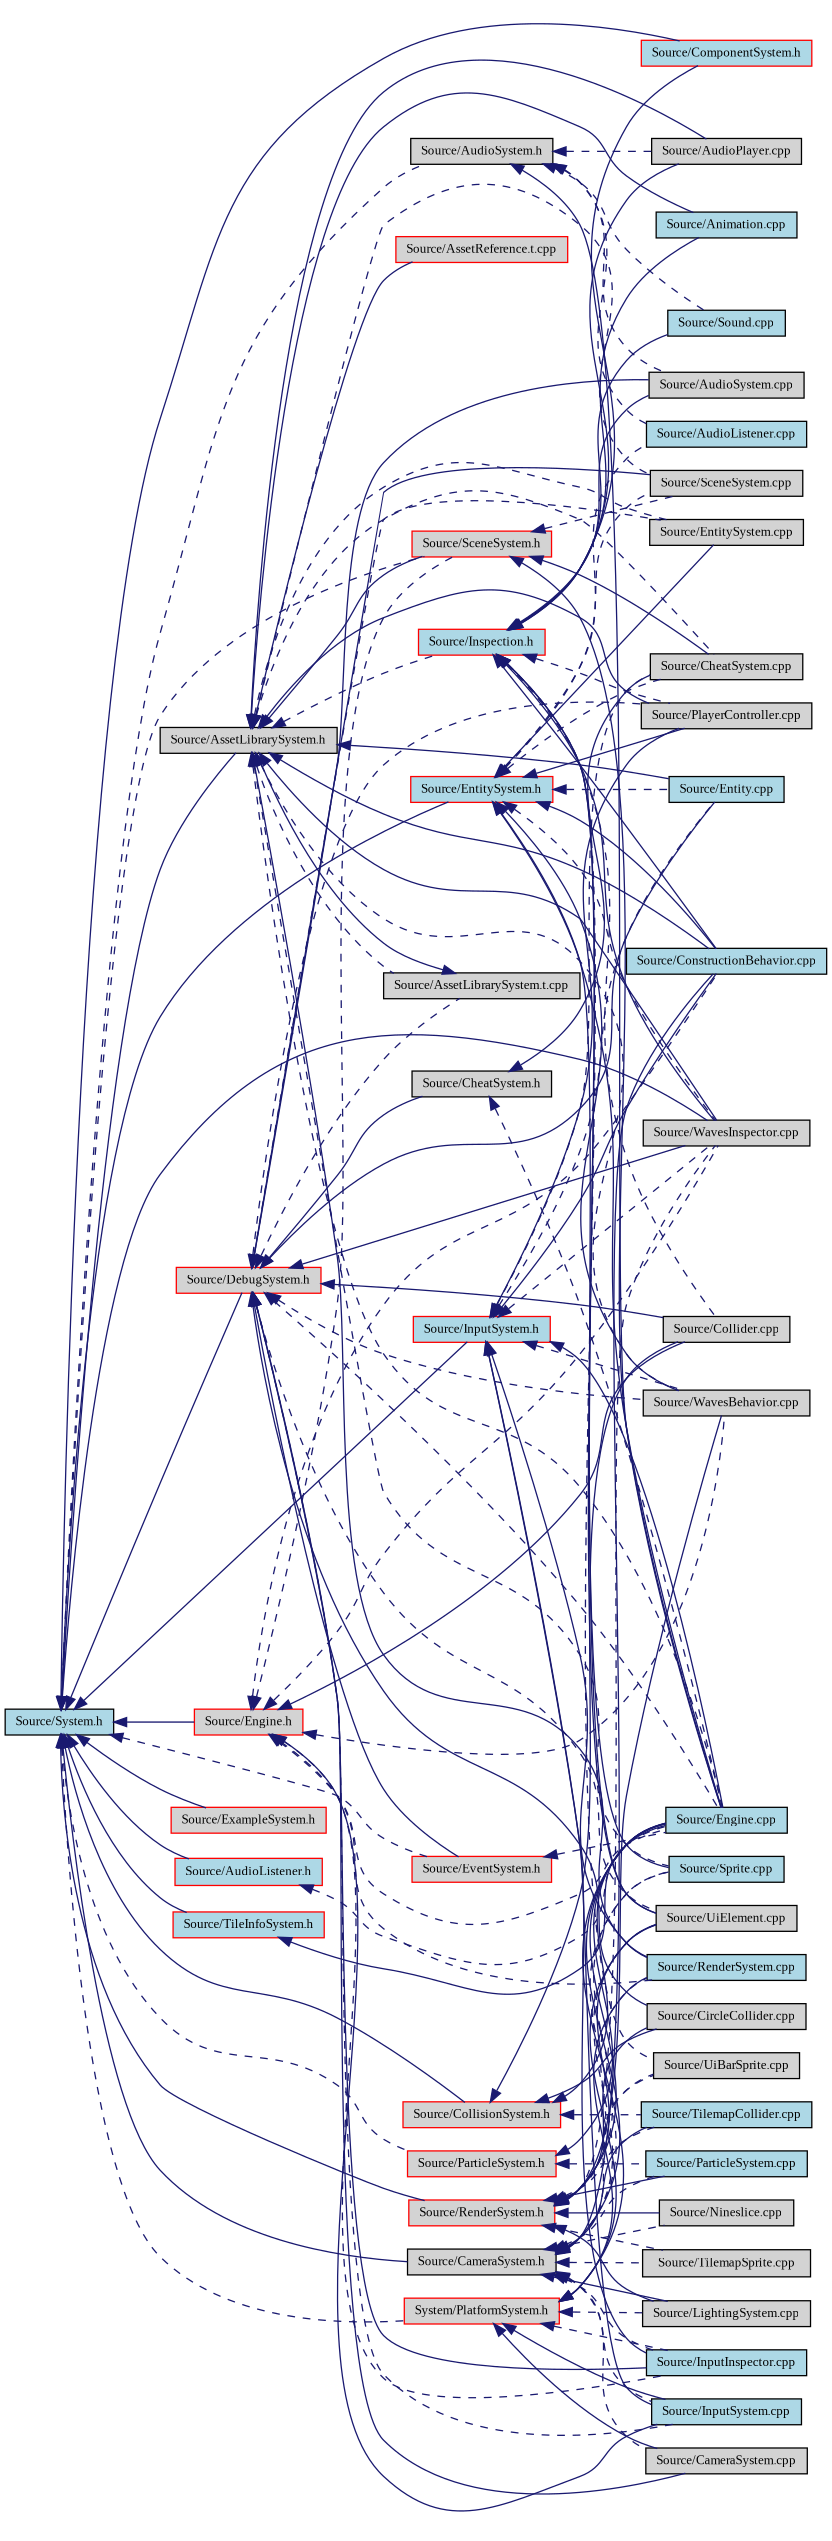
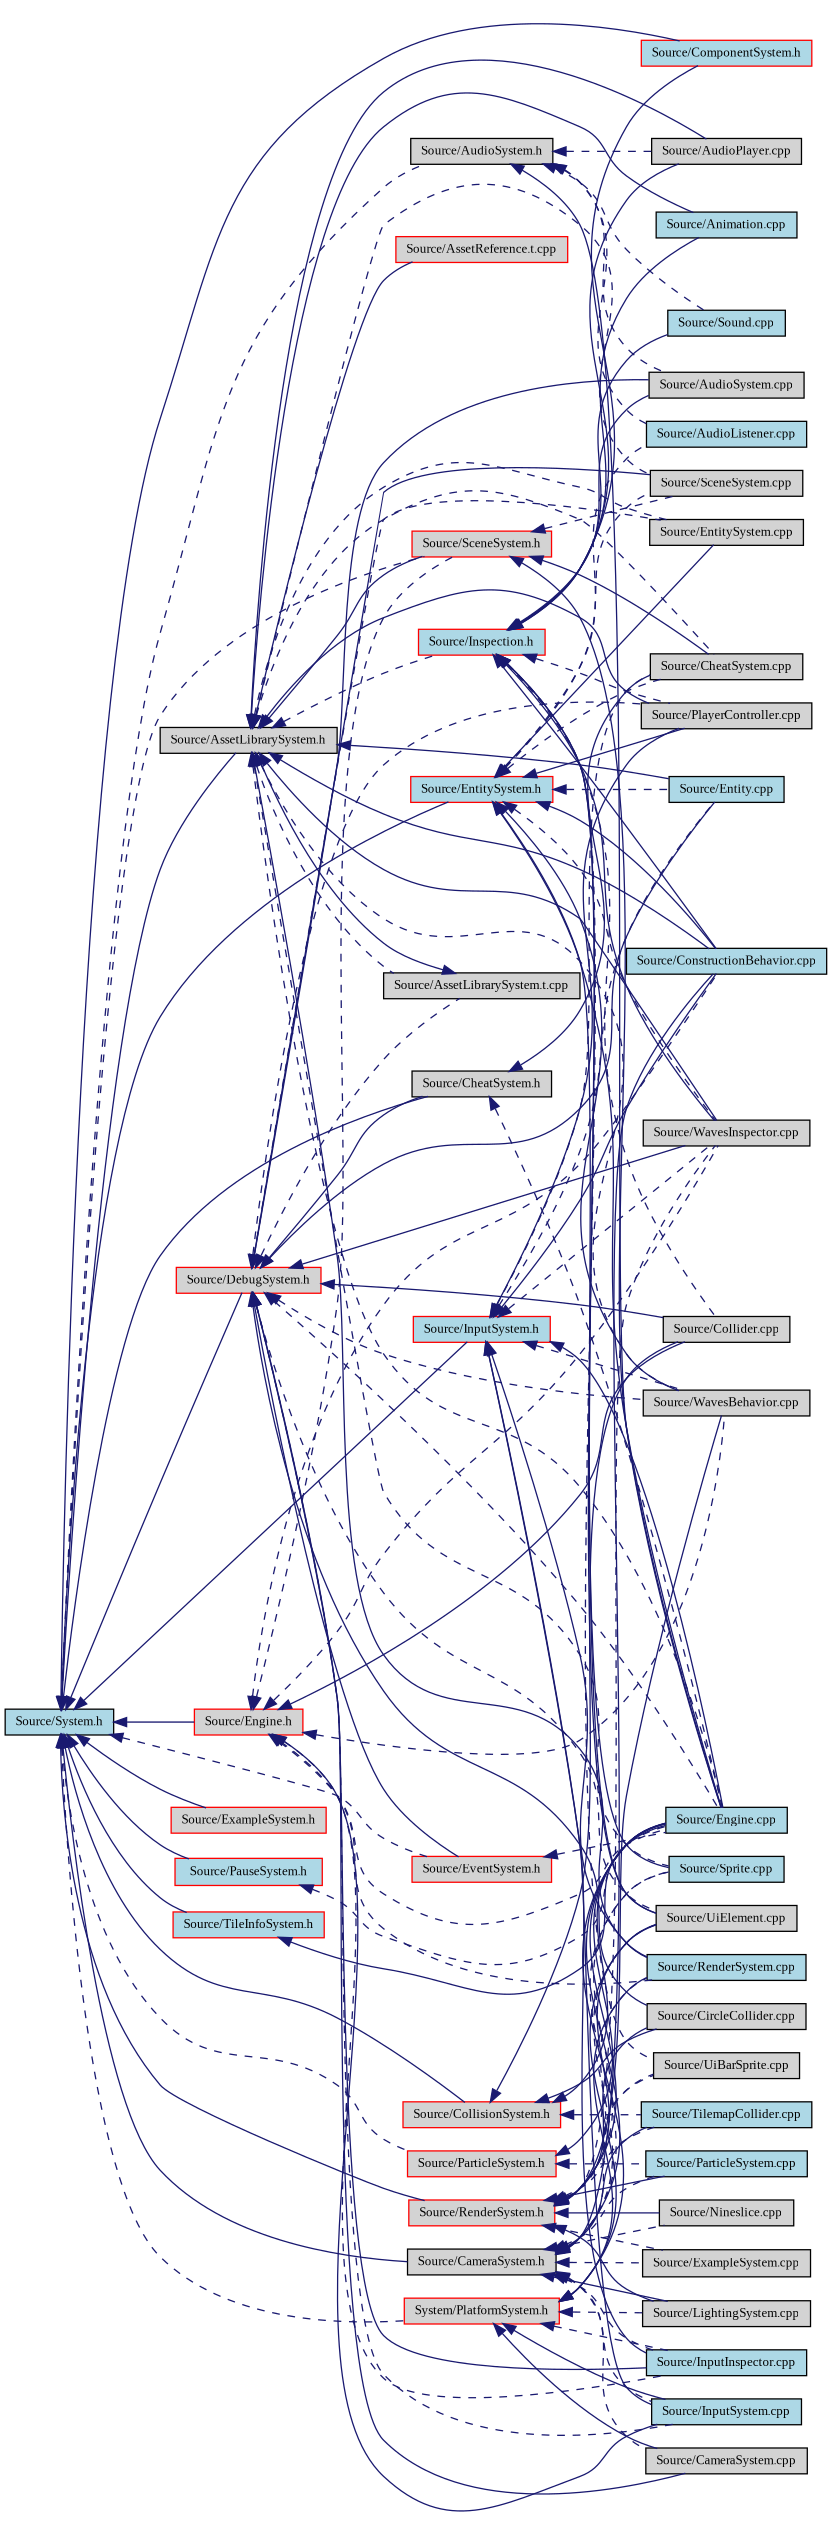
  digraph {
    fontname="Liberation Serif"
    rankdir=LR
    node [color=black fillcolor=lightgrey fontname="Liberation Serif" fontsize=10 shape=record style=filled]
    edge [color=midnightblue dir=back fontname="Liberation Serif" fontsize=10 labelfontname=Helvetica labelfontsize=10 style=solid]
    n1 [fillcolor=lightblue fontcolor=black height=0.2 label="Source/System.h" width=0.4]
    n2 [height=0.2 label="Source/AssetLibrarySystem.h" width=0.4]
    n3 [color=red fillcolor=lightblue height=0.2 label="Source/ComponentSystem.h" width=0.4]
    n4 [color=red height=0.2 label="Source/SceneSystem.h" width=0.4]
    n5 [height=0.2 label="Source/AudioSystem.h" width=0.4]
    n6 [height=0.2 label="Source/CameraSystem.h" width=0.4]
    n7 [height=0.2 label="Source/CheatSystem.h" width=0.4]
    n8 [color=red height=0.2 label="Source/CollisionSystem.h" width=0.4]
    n9 [color=red height=0.2 label="Source/DebugSystem.h" width=0.4]
    n10 [color=red height=0.2 label="Source/EventSystem.h" width=0.4]
    n11 [color=red height=0.2 label="Source/Engine.h" width=0.4]
    n12 [color=red fillcolor=lightblue height=0.2 label="Source/EntitySystem.h" width=0.4]
    n13 [color=red height=0.2 label="Source/ExampleSystem.h" width=0.4]
    n14 [color=red fillcolor=lightblue height=0.2 label="Source/InputSystem.h" width=0.4]
    n15 [color=red height=0.2 label="Source/ParticleSystem.h" width=0.4]
-   n16 [color=red fillcolor=lightblue height=0.2 label="Source/AudioListener.h" width=0.4]
+   n16 [color=red fillcolor=lightblue height=0.2 label="Source/PauseSystem.h" width=0.4]
    n17 [color=red height=0.2 label="System/PlatformSystem.h" width=0.4]
    n18 [color=red height=0.2 label="Source/RenderSystem.h" width=0.4]
    n19 [color=red fillcolor=lightblue height=0.2 label="Source/TileInfoSystem.h" width=0.4]
    n20 [fillcolor=lightblue height=0.2 label="Source/Animation.cpp" width=0.4]
    n21 [height=0.2 label="Source/AssetLibrarySystem.t.cpp" width=0.4]
    n22 [color=red height=0.2 label="Source/AssetReference.t.cpp" width=0.4]
    n23 [height=0.2 label="Source/AudioPlayer.cpp" width=0.4]
    n24 [height=0.2 label="Source/CheatSystem.cpp" width=0.4]
    n25 [fillcolor=lightblue height=0.2 label="Source/ConstructionBehavior.cpp" width=0.4]
    n26 [fillcolor=lightblue height=0.2 label="Source/Engine.cpp" width=0.4]
    n27 [fillcolor=lightblue height=0.2 label="Source/Entity.cpp" width=0.4]
    n28 [height=0.2 label="Source/EntitySystem.cpp" width=0.4]
    n29 [color=red fillcolor=lightblue height=0.2 label="Source/Inspection.h" width=0.4]
    n30 [height=0.2 label="Source/PlayerController.cpp" width=0.4]
    n31 [fillcolor=lightblue height=0.2 label="Source/Sprite.cpp" width=0.4]
    n32 [height=0.2 label="Source/WavesInspector.cpp" width=0.4]
    n33 [fillcolor=lightblue height=0.2 label="Source/RenderSystem.cpp" width=0.4]
    n34 [height=0.2 label="Source/SceneSystem.cpp" width=0.4]
    n35 [height=0.2 label="Source/WavesBehavior.cpp" width=0.4]
    n36 [height=0.2 label="Source/AudioSystem.cpp" width=0.4]
    n37 [fillcolor=lightblue height=0.2 label="Source/Sound.cpp" width=0.4]
    n38 [fillcolor=lightblue height=0.2 label="Source/AudioListener.cpp" width=0.4]
    n39 [height=0.2 label="Source/UiBarSprite.cpp" width=0.4]
    n40 [height=0.2 label="Source/UiElement.cpp" width=0.4]
    n41 [height=0.2 label="Source/CameraSystem.cpp" width=0.4]
    n42 [fillcolor=lightblue height=0.2 label="Source/InputInspector.cpp" width=0.4]
    n43 [fillcolor=lightblue height=0.2 label="Source/InputSystem.cpp" width=0.4]
    n44 [height=0.2 label="Source/LightingSystem.cpp" width=0.4]
    n45 [height=0.2 label="Source/Nineslice.cpp" width=0.4]
    n46 [fillcolor=lightblue height=0.2 label="Source/ParticleSystem.cpp" width=0.4]
    n47 [fillcolor=lightblue height=0.2 label="Source/TilemapCollider.cpp" width=0.4]
-   n48 [height=0.2 label="Source/TilemapSprite.cpp" width=0.4]
+   n48 [height=0.2 label="Source/ExampleSystem.cpp" width=0.4]
    n49 [height=0.2 label="Source/Collider.cpp" width=0.4]
    n50 [height=0.2 label="Source/CircleCollider.cpp" width=0.4]
    n1 -> n2
    n1 -> n3
    n1 -> n4 [style=dashed]
    n1 -> n5 [style=dashed]
    n1 -> n6
-   n1 -> n32
+   n1 -> n7
    n1 -> n8
    n1 -> n9
    n1 -> n10 [style=dashed]
    n1 -> n11
    n1 -> n12
    n1 -> n13
    n1 -> n14
    n1 -> n15 [style=dashed]
    n1 -> n16
    n1 -> n17 [style=dashed]
    n1 -> n18
    n1 -> n19
    n2 -> n4
    n2 -> n20
    n2 -> n21 [style=dashed]
    n2 -> n22
    n2 -> n23
    n2 -> n24 [style=dashed]
    n2 -> n25
    n2 -> n26 [style=dashed]
    n2 -> n27
    n2 -> n28 [style=dashed]
    n2 -> n29 [style=dashed]
    n2 -> n30
    n2 -> n31 [style=dashed]
    n2 -> n32
    n2 -> n33
    n2 -> n34 [style=dashed]
    n2 -> n35 [style=dashed]
    n4 -> n24
    n4 -> n26
    n4 -> n34 [style=dashed]
    n5 -> n23 [style=dashed]
    n5 -> n26
    n5 -> n36 [style=dashed]
    n5 -> n37 [style=dashed]
    n5 -> n38 [style=dashed]
    n6 -> n25
    n6 -> n26
    n6 -> n31 [style=dashed]
    n6 -> n39 [style=dashed]
    n6 -> n40 [style=dashed]
    n6 -> n41 [style=dashed]
    n6 -> n42 [style=dashed]
    n6 -> n43 [style=dashed]
    n6 -> n44
    n6 -> n45 [style=dashed]
    n6 -> n46 [style=dashed]
    n6 -> n47
    n6 -> n48 [style=dashed]
    n7 -> n24
    n7 -> n26 [style=dashed]
    n8 -> n26
    n8 -> n47 [style=dashed]
    n8 -> n49
    n8 -> n50
    n9 -> n7
    n9 -> n10
    n9 -> n21 [style=dashed]
    n9 -> n26 [style=dashed]
    n9 -> n27
    n9 -> n28 [style=dashed]
    n9 -> n30 [style=dashed]
    n9 -> n32
    n9 -> n34
    n9 -> n35 [style=dashed]
    n9 -> n36
    n9 -> n40 [style=dashed]
    n9 -> n41
    n9 -> n42
    n9 -> n43 [style=dashed]
    n9 -> n49
    n9 -> n50
    n10 -> n26 [style=dashed]
    n11 -> n4 [style=dashed]
    n11 -> n25 [style=dashed]
    n11 -> n26 [style=dashed]
    n11 -> n32 [style=dashed]
    n11 -> n33 [style=dashed]
    n11 -> n35 [style=dashed]
    n11 -> n42 [style=dashed]
    n11 -> n43
    n11 -> n49
    n12 -> n24 [style=dashed]
    n12 -> n25
    n12 -> n26
    n12 -> n27 [style=dashed]
    n12 -> n28
    n12 -> n30
    n12 -> n32 [style=dashed]
    n12 -> n34 [style=dashed]
    n12 -> n35
    n12 -> n38 [style=dashed]
    n12 -> n40
    n14 -> n24 [style=dashed]
    n14 -> n25
    n14 -> n26
    n14 -> n27 [style=dashed]
    n14 -> n30
    n14 -> n32 [style=dashed]
    n14 -> n33
    n14 -> n35 [style=dashed]
    n14 -> n42
    n14 -> n43
    n15 -> n26
    n15 -> n46 [style=dashed]
    n16 -> n26 [style=dashed]
    n17 -> n26
    n17 -> n33
    n17 -> n40
    n17 -> n41
    n17 -> n42 [style=dashed]
    n17 -> n43
    n17 -> n44 [style=dashed]
    n18 -> n26
    n18 -> n31 [style=dashed]
    n18 -> n32 [style=dashed]
    n18 -> n33 [style=dashed]
    n18 -> n35
    n18 -> n39 [style=dashed]
    n18 -> n40
    n18 -> n44
    n18 -> n45
    n18 -> n46
    n18 -> n47 [style=dashed]
    n18 -> n48 [style=dashed]
    n18 -> n50
    n19 -> n26
    n21 -> n2
    n29 -> n3
    n29 -> n20
    n29 -> n23
    n29 -> n25
    n29 -> n30 [style=dashed]
    n29 -> n31
    n29 -> n32
    n29 -> n36
    n29 -> n37
    n29 -> n39 [style=dashed]
    n29 -> n40
    n29 -> n49 [style=dashed]
  }
